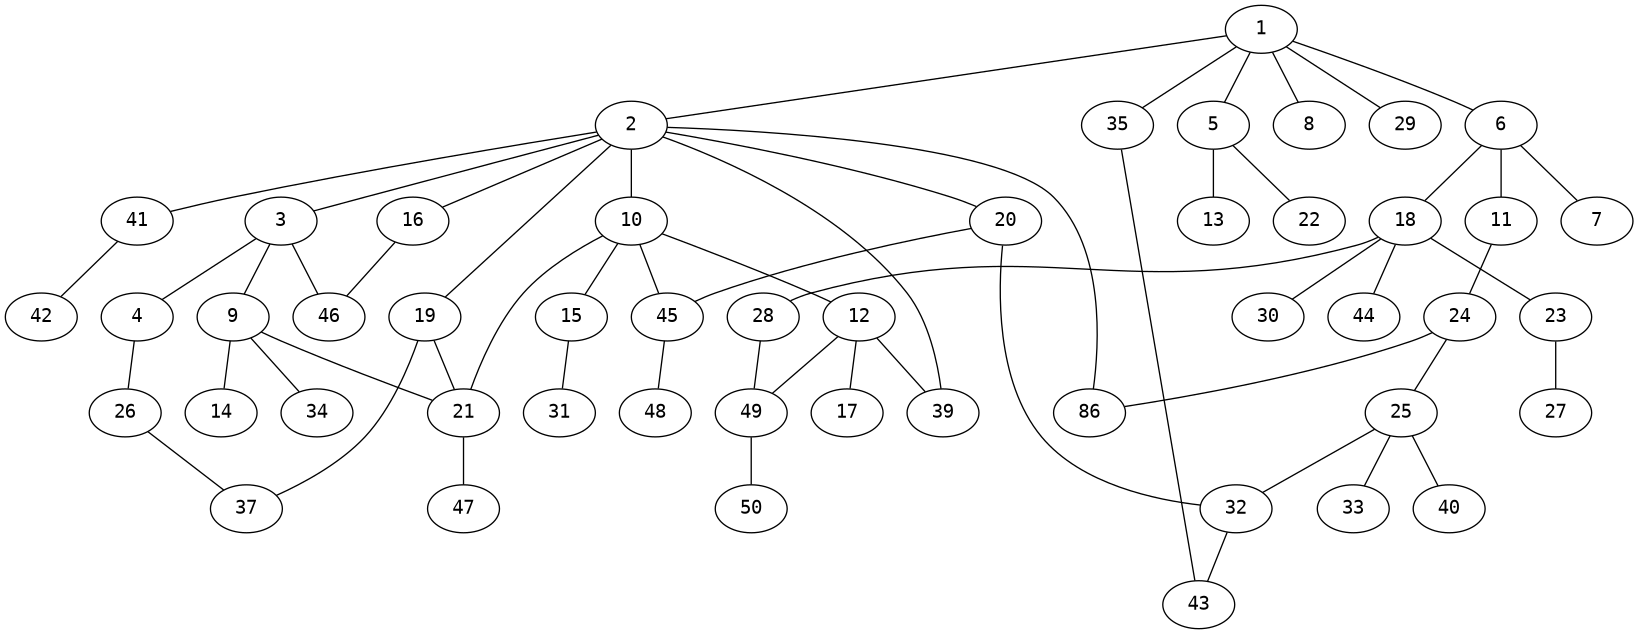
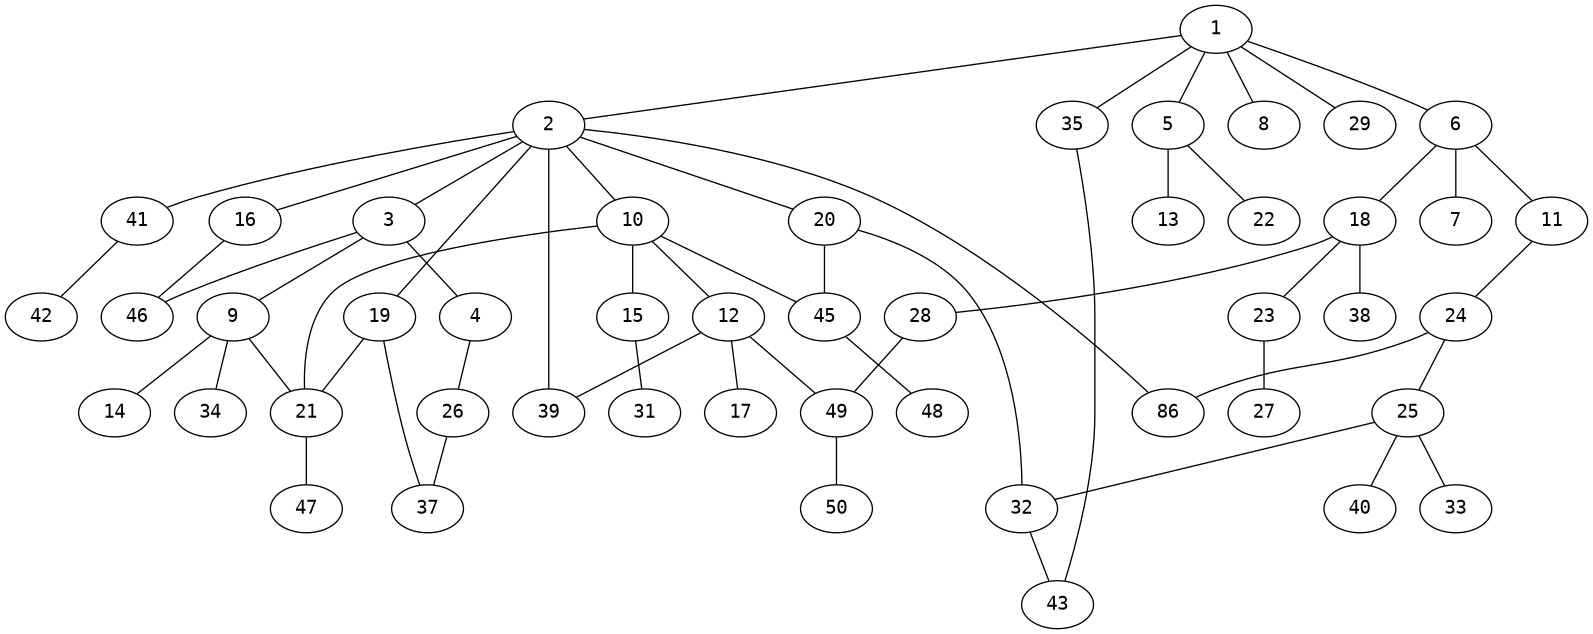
  graph {
    fontname="DejaVu Sans Mono"
    node [fontname="DejaVu Sans Mono"]
    edge [fontname="DejaVu Sans Mono"]
    1
    2
    5
    6
    8
    29
    35
    3
    10
    16
    19
    20
    n13 [label=86]
    39
    41
    13
    22
    7
    11
    18
    43
    4
    9
    46
    21
    12
    15
    45
    37
    32
    42
    24
    23
    28
-   38 [label=30]
-   44
+   38
    26
    14
    34
    47
    17
    49
    31
    48
    25
    27
    50
    33
    40
    1 -- 2
    1 -- 5
    1 -- 6
    1 -- 8
    1 -- 29
    1 -- 35
    2 -- 3
    2 -- 10
    2 -- 16
    2 -- 19
    2 -- 20
    2 -- n13
    2 -- 39
    2 -- 41
    5 -- 13
    5 -- 22
    6 -- 7
    6 -- 11
    6 -- 18
    35 -- 43
    3 -- 4
    3 -- 9
    3 -- 46
    10 -- 21
    10 -- 12
    10 -- 15
    10 -- 45
    16 -- 46
    19 -- 21
    19 -- 37
    20 -- 45
    20 -- 32
    41 -- 42
    11 -- 24
    18 -- 23
    18 -- 28
    18 -- 38
-   18 -- 44
    4 -- 26
    9 -- 21
    9 -- 14
    9 -- 34
    21 -- 47
    12 -- 39
    12 -- 17
    12 -- 49
    15 -- 31
    45 -- 48
    32 -- 43
    24 -- n13
    24 -- 25
    23 -- 27
    28 -- 49
    26 -- 37
    49 -- 50
    25 -- 32
    25 -- 33
    25 -- 40
  }
